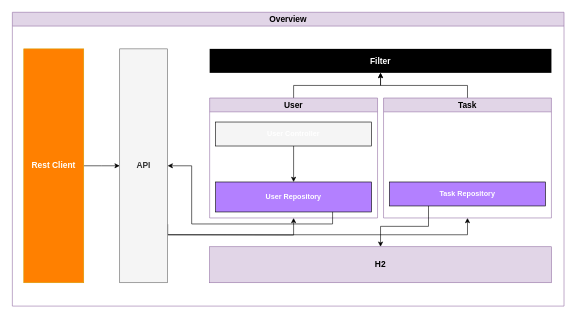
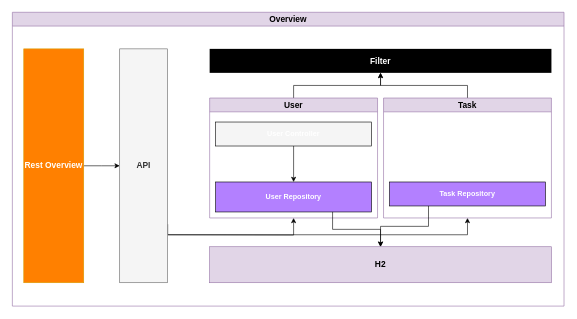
  <mxCell id="0" />
  <mxCell id="1" parent="0" />
  <mxCell id="2" style="edgeStyle=orthogonalEdgeStyle;rounded=0;orthogonalLoop=1;jettySize=auto;html=1;" edge="1" parent="1" source="3"><mxGeometry relative="1" as="geometry"><mxPoint x="199" y="276" as="targetPoint" /></mxGeometry></mxCell>
- <mxCell id="3" value="Rest Client" style="rounded=0;whiteSpace=wrap;html=1;fillColor=#FF8000;strokeColor=#d79b00;fontColor=#FFFFFF;fontStyle=1;fontSize=14;" vertex="1" parent="1"><mxGeometry x="39" y="81" width="100" height="390" as="geometry" /></mxCell>
+ <mxCell id="3" value="Rest Overview" style="rounded=0;whiteSpace=wrap;html=1;fillColor=#FF8000;strokeColor=#d79b00;fontColor=#FFFFFF;fontStyle=1;fontSize=14;" vertex="1" parent="1"><mxGeometry x="39" y="81" width="100" height="390" as="geometry" /></mxCell>
  <mxCell id="4" style="edgeStyle=orthogonalEdgeStyle;rounded=0;orthogonalLoop=1;jettySize=auto;html=1;exitX=1;exitY=0.75;exitDx=0;exitDy=0;entryX=0.5;entryY=1;entryDx=0;entryDy=0;" edge="1" parent="1" source="6" target="15"><mxGeometry relative="1" as="geometry"><Array as="points"><mxPoint x="279" y="391" /><mxPoint x="779" y="391" /></Array></mxGeometry></mxCell>
  <mxCell id="5" style="edgeStyle=orthogonalEdgeStyle;rounded=0;orthogonalLoop=1;jettySize=auto;html=1;entryX=0.5;entryY=1;entryDx=0;entryDy=0;" edge="1" parent="1" target="10"><mxGeometry relative="1" as="geometry"><mxPoint x="279" y="391" as="sourcePoint" /></mxGeometry></mxCell>
  <mxCell id="6" value="API" style="rounded=0;whiteSpace=wrap;html=1;fillColor=#f5f5f5;strokeColor=#666666;fontColor=#333333;fontStyle=1;fontSize=14;" vertex="1" parent="1"><mxGeometry x="199" y="81" width="80" height="390" as="geometry" /></mxCell>
  <mxCell id="7" value="Overview" style="swimlane;whiteSpace=wrap;html=1;fillColor=#e1d5e7;strokeColor=#9673a6;fontSize=14;" vertex="1" parent="1"><mxGeometry y="20" width="920" height="490" as="geometry" x="20" /></mxCell>
  <mxCell id="8" value="H2" style="rounded=0;whiteSpace=wrap;html=1;fillColor=#e1d5e7;strokeColor=#9673a6;fontStyle=1;fontSize=14;" vertex="1" parent="7"><mxGeometry x="329" y="391" width="570" height="60" as="geometry" /></mxCell>
  <mxCell id="9" style="edgeStyle=orthogonalEdgeStyle;rounded=0;orthogonalLoop=1;jettySize=auto;html=1;entryX=0.5;entryY=1;entryDx=0;entryDy=0;" edge="1" parent="7" source="10" target="17"><mxGeometry relative="1" as="geometry" /></mxCell>
  <mxCell id="10" value="User" style="swimlane;whiteSpace=wrap;html=1;fillColor=#e1d5e7;strokeColor=#9673a6;fontSize=14;labelBackgroundColor=none;" vertex="1" parent="7"><mxGeometry x="329" y="143" width="280" height="200" as="geometry" /></mxCell>
  <mxCell id="11" style="edgeStyle=orthogonalEdgeStyle;rounded=0;orthogonalLoop=1;jettySize=auto;html=1;entryX=0.5;entryY=0;entryDx=0;entryDy=0;" edge="1" parent="10" source="12" target="13"><mxGeometry relative="1" as="geometry" /></mxCell>
  <mxCell id="12" value="User Controller" style="rounded=0;whiteSpace=wrap;html=1;fillColor=#f5f5f5;fontStyle=1;fontColor=#FFFFFF;" vertex="1" parent="10"><mxGeometry x="10" y="40" width="260" height="40" as="geometry" /></mxCell>
  <mxCell id="13" value="User Repository" style="rounded=0;whiteSpace=wrap;html=1;fillColor=#b380ff;fontStyle=1;fontColor=#FFFFFF;" vertex="1" parent="10"><mxGeometry x="10" y="140" width="260" height="50" as="geometry" /></mxCell>
  <mxCell id="14" style="edgeStyle=orthogonalEdgeStyle;rounded=0;orthogonalLoop=1;jettySize=auto;html=1;entryX=0.5;entryY=1;entryDx=0;entryDy=0;" edge="1" parent="7" source="15" target="17"><mxGeometry relative="1" as="geometry" /></mxCell>
  <mxCell id="15" value="Task" style="swimlane;whiteSpace=wrap;html=1;fillColor=#e1d5e7;strokeColor=#9673a6;fontSize=14;" vertex="1" parent="7"><mxGeometry x="619" y="143" width="280" height="200" as="geometry" /></mxCell>
  <mxCell id="16" value="Task Repository" style="rounded=0;whiteSpace=wrap;html=1;fillColor=#b380ff;fontStyle=1;fontColor=#FFFFFF;" vertex="1" parent="15"><mxGeometry x="10" y="140" width="260" height="40" as="geometry" /></mxCell>
  <mxCell id="17" value="Filter" style="rounded=0;whiteSpace=wrap;html=1;fillColor=#000000;fontColor=#ffffff;strokeColor=none;fontStyle=1;fontSize=14;" vertex="1" parent="7"><mxGeometry x="329" y="61" width="570" height="40" as="geometry" /></mxCell>
- <mxCell id="18" style="edgeStyle=orthogonalEdgeStyle;rounded=0;orthogonalLoop=1;jettySize=auto;html=1;exitX=0.75;exitY=1;exitDx=0;exitDy=0;" edge="1" parent="7" source="13" target="6"><mxGeometry relative="1" as="geometry" /></mxCell>
+ <mxCell id="18" style="edgeStyle=orthogonalEdgeStyle;rounded=0;orthogonalLoop=1;jettySize=auto;html=1;exitX=0.75;exitY=1;exitDx=0;exitDy=0;" edge="1" parent="7" source="13" target="8"><mxGeometry relative="1" as="geometry" /></mxCell>
  <mxCell id="19" style="edgeStyle=orthogonalEdgeStyle;rounded=0;orthogonalLoop=1;jettySize=auto;html=1;entryX=0.5;entryY=0;entryDx=0;entryDy=0;exitX=0.25;exitY=1;exitDx=0;exitDy=0;" edge="1" parent="7" source="16" target="8"><mxGeometry relative="1" as="geometry" /></mxCell>
